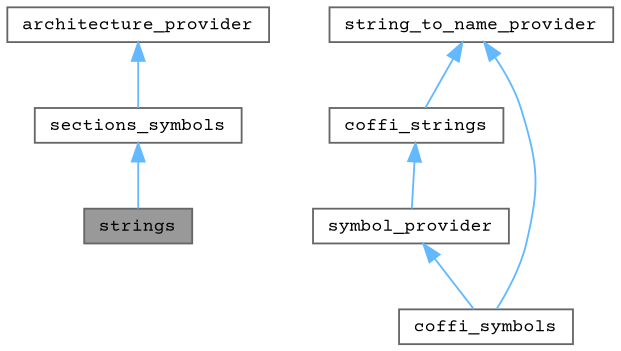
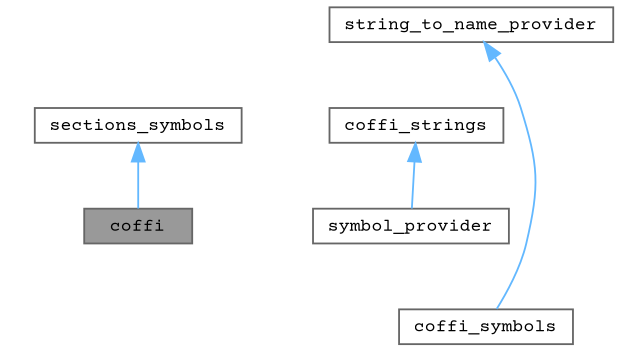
  digraph {
    fontname="Courier Prime"
    node [color=gray40 fillcolor=white fontname="Courier Prime" fontsize=10 shape=box style=filled]
    edge [color=steelblue1 dir=back fontname="Courier Prime" fontsize=10 labelfontname=Helvetica labelfontsize=10 style=solid]
-   n1 [fillcolor=grey60 fontcolor=black height=0.2 label=strings width=0.4]
+   n1 [fillcolor=grey60 fontcolor=black height=0.2 label=coffi width=0.4]
    n2 [height=0.2 label=coffi_strings width=0.4]
    n3 [height=0.2 label=symbol_provider width=0.4]
    n4 [height=0.2 label=string_to_name_provider width=0.4]
    n5 [height=0.2 label=coffi_symbols width=0.4]
    n6 [height=0.2 label=sections_symbols width=0.4]
-   n7 [height=0.2 label=architecture_provider width=0.4]
    n2 -> n3
-   n3 -> n5
-   n4 -> n2
    n4 -> n5
    n6 -> n1
-   n7 -> n6
  }
